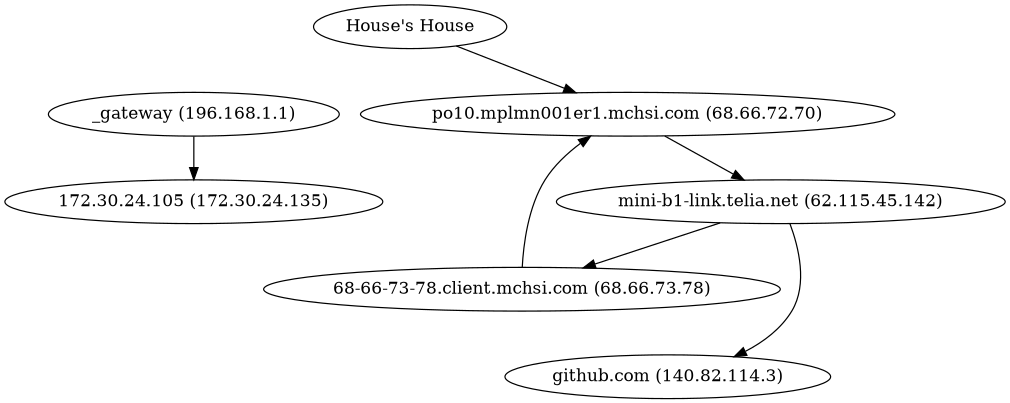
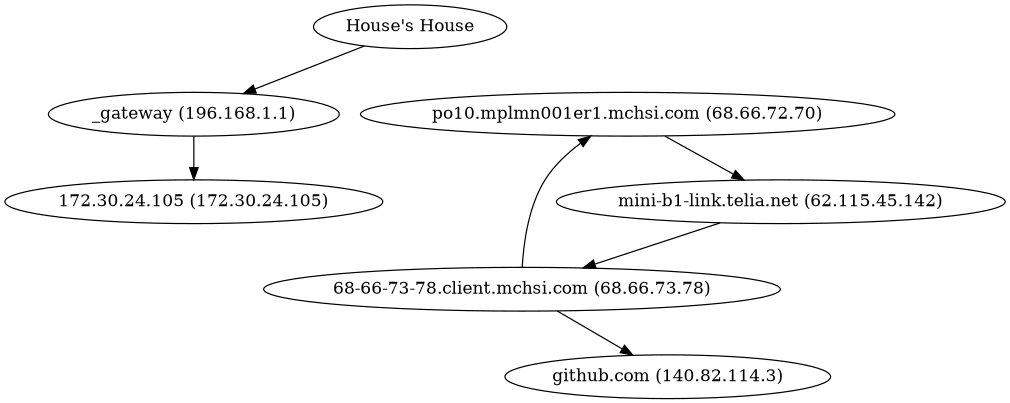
  digraph {
    n1 [label="House's House"]
    n2 [label="_gateway (196.168.1.1)"]
-   "172.30.24.105 (172.30.24.105)" [label="172.30.24.105 (172.30.24.135)"]
+   "172.30.24.105 (172.30.24.105)"
    "68-66-73-78.client.mchsi.com (68.66.73.78)"
    "po10.mplmn001er1.mchsi.com (68.66.72.70)"
    "mini-b1-link.telia.net (62.115.45.142)"
    "github.com (140.82.114.3)"
-   n1 -> "po10.mplmn001er1.mchsi.com (68.66.72.70)"
+   n1 -> n2
    n2 -> "172.30.24.105 (172.30.24.105)"
    "68-66-73-78.client.mchsi.com (68.66.73.78)" -> "po10.mplmn001er1.mchsi.com (68.66.72.70)"
    "po10.mplmn001er1.mchsi.com (68.66.72.70)" -> "mini-b1-link.telia.net (62.115.45.142)"
    "mini-b1-link.telia.net (62.115.45.142)" -> "68-66-73-78.client.mchsi.com (68.66.73.78)"
-   "mini-b1-link.telia.net (62.115.45.142)" -> "github.com (140.82.114.3)"
+   "68-66-73-78.client.mchsi.com (68.66.73.78)" -> "github.com (140.82.114.3)"
  }
